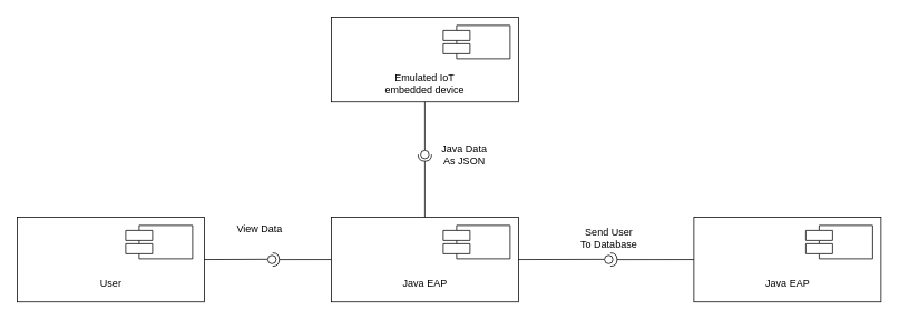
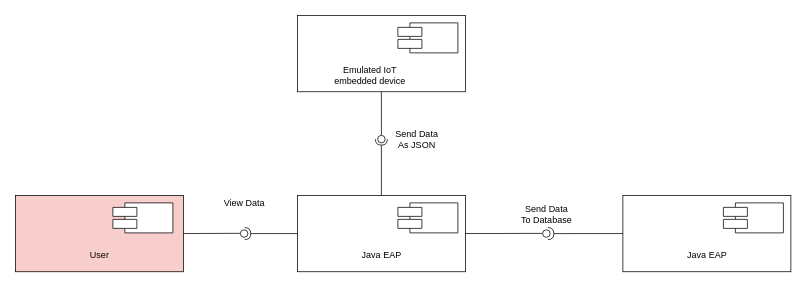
  <mxCell id="0" />
  <mxCell id="1" parent="0" />
- <mxCell id="2" value="&lt;br&gt;&lt;br&gt;&lt;br&gt;&lt;br&gt;User" style="html=1;" parent="1" vertex="1"><mxGeometry x="20" y="260" width="224" height="101.82" as="geometry" /></mxCell>
+ <mxCell id="2" value="&lt;br&gt;&lt;br&gt;&lt;br&gt;&lt;br&gt;User" style="html=1;fillColor=#f8cecc;" parent="1" vertex="1"><mxGeometry x="20" y="260" width="224" height="101.82" as="geometry" /></mxCell>
  <mxCell id="3" value="" style="rounded=0;orthogonalLoop=1;jettySize=auto;html=1;endArrow=none;endFill=0;exitX=1;exitY=0.5;exitDx=0;exitDy=0;" parent="1" source="2" target="5" edge="1"><mxGeometry relative="1" as="geometry"><mxPoint x="250" y="295" as="sourcePoint" /></mxGeometry></mxCell>
  <mxCell id="4" value="" style="rounded=0;orthogonalLoop=1;jettySize=auto;html=1;endArrow=halfCircle;endFill=0;endSize=6;strokeWidth=1;exitX=0;exitY=0.5;exitDx=0;exitDy=0;entryX=0.98;entryY=0.606;entryDx=0;entryDy=0;entryPerimeter=0;" parent="1" source="8" edge="1"><mxGeometry relative="1" as="geometry"><mxPoint x="392" y="309.91" as="sourcePoint" /><mxPoint x="325.8" y="310.97" as="targetPoint" /></mxGeometry></mxCell>
  <mxCell id="5" value="" style="ellipse;whiteSpace=wrap;html=1;fontFamily=Helvetica;fontSize=12;fontColor=#000000;align=center;strokeColor=#000000;fillColor=#ffffff;points=[];aspect=fixed;resizable=0;" parent="1" vertex="1"><mxGeometry x="320" y="305.91" width="10" height="10" as="geometry" /></mxCell>
- <mxCell id="6" value="View Data" style="text;html=1;align=center;verticalAlign=middle;resizable=0;points=[];autosize=1;" parent="1" vertex="1"><mxGeometry x="275" y="265" width="70" height="20" as="geometry" /></mxCell>
+ <mxCell id="6" value="View Data" style="text;html=1;align=center;verticalAlign=middle;resizable=0;points=[];autosize=1;" parent="1" vertex="1"><mxGeometry x="290" y="260" width="70" height="20" as="geometry" /></mxCell>
  <mxCell id="7" value="" style="shape=component;align=left;spacingLeft=36;" parent="1" vertex="1"><mxGeometry x="150" y="270" width="80" height="40" as="geometry" /></mxCell>
  <mxCell id="8" value="&lt;br&gt;&lt;br&gt;&lt;br&gt;&lt;br&gt;Java EAP&lt;br&gt;" style="html=1;" parent="1" vertex="1"><mxGeometry x="396" y="260" width="224" height="101.82" as="geometry" /></mxCell>
  <mxCell id="9" value="" style="shape=component;align=left;spacingLeft=36;" parent="1" vertex="1"><mxGeometry x="530" y="270" width="80" height="40" as="geometry" /></mxCell>
  <mxCell id="10" value="" style="html=1;" parent="1" vertex="1"><mxGeometry x="396" y="20" width="224" height="101.82" as="geometry" /></mxCell>
  <mxCell id="11" value="" style="shape=component;align=left;spacingLeft=36;" parent="1" vertex="1"><mxGeometry x="530" y="30" width="80" height="40" as="geometry" /></mxCell>
  <mxCell id="12" value="" style="rounded=0;orthogonalLoop=1;jettySize=auto;html=1;endArrow=none;endFill=0;exitX=0.5;exitY=1;exitDx=0;exitDy=0;" parent="1" source="10" target="14" edge="1"><mxGeometry relative="1" as="geometry"><mxPoint x="20" y="385" as="sourcePoint" /></mxGeometry></mxCell>
  <mxCell id="13" value="" style="rounded=0;orthogonalLoop=1;jettySize=auto;html=1;endArrow=halfCircle;endFill=0;endSize=6;strokeWidth=1;" parent="1" edge="1"><mxGeometry relative="1" as="geometry"><mxPoint x="508" y="260" as="sourcePoint" /><mxPoint x="508" y="185" as="targetPoint" /></mxGeometry></mxCell>
  <mxCell id="14" value="" style="ellipse;whiteSpace=wrap;html=1;fontFamily=Helvetica;fontSize=12;fontColor=#000000;align=center;strokeColor=#000000;fillColor=#ffffff;points=[];aspect=fixed;resizable=0;" parent="1" vertex="1"><mxGeometry x="503" y="180" width="10" height="10" as="geometry" /></mxCell>
- <mxCell id="15" value="Java Data&lt;br&gt;As JSON" style="text;html=1;align=center;verticalAlign=middle;resizable=0;points=[];autosize=1;" parent="1" vertex="1"><mxGeometry x="520" y="170" width="70" height="30" as="geometry" /></mxCell>
+ <mxCell id="15" value="Send Data&lt;br&gt;As JSON" style="text;html=1;align=center;verticalAlign=middle;resizable=0;points=[];autosize=1;" parent="1" vertex="1"><mxGeometry x="520" y="170" width="70" height="30" as="geometry" /></mxCell>
  <mxCell id="16" value="&lt;br&gt;&lt;br&gt;&lt;br&gt;&lt;br&gt;Java EAP&lt;br&gt;" style="html=1;" parent="1" vertex="1"><mxGeometry x="830" y="260" width="224" height="101.82" as="geometry" /></mxCell>
  <mxCell id="17" value="" style="shape=component;align=left;spacingLeft=36;" parent="1" vertex="1"><mxGeometry x="964" y="270" width="80" height="40" as="geometry" /></mxCell>
  <mxCell id="18" value="" style="rounded=0;orthogonalLoop=1;jettySize=auto;html=1;endArrow=none;endFill=0;exitX=1;exitY=0.5;exitDx=0;exitDy=0;" parent="1" source="8" target="20" edge="1"><mxGeometry relative="1" as="geometry"><mxPoint x="200" y="385" as="sourcePoint" /></mxGeometry></mxCell>
  <mxCell id="19" value="" style="rounded=0;orthogonalLoop=1;jettySize=auto;html=1;endArrow=halfCircle;endFill=0;endSize=6;strokeWidth=1;exitX=0;exitY=0.5;exitDx=0;exitDy=0;" parent="1" source="16" edge="1"><mxGeometry relative="1" as="geometry"><mxPoint x="240" y="385" as="sourcePoint" /><mxPoint x="730" y="311" as="targetPoint" /></mxGeometry></mxCell>
  <mxCell id="20" value="" style="ellipse;whiteSpace=wrap;html=1;fontFamily=Helvetica;fontSize=12;fontColor=#000000;align=center;strokeColor=#000000;fillColor=#ffffff;points=[];aspect=fixed;resizable=0;" parent="1" vertex="1"><mxGeometry x="723" y="305.91" width="10" height="10" as="geometry" /></mxCell>
- <mxCell id="21" value="Send User&lt;br&gt;To Database" style="text;html=1;align=center;verticalAlign=middle;resizable=0;points=[];autosize=1;" parent="1" vertex="1"><mxGeometry x="688" y="270" width="80" height="30" as="geometry" /></mxCell>
- <mxCell id="22" value="Emulated IoT embedded device" style="text;html=1;strokeColor=none;fillColor=none;align=center;verticalAlign=middle;whiteSpace=wrap;rounded=0;" vertex="1" parent="1"><mxGeometry x="447" y="90" width="122" height="20" as="geometry" /></mxCell>
+ <mxCell id="21" value="Send Data&lt;br&gt;To Database" style="text;html=1;align=center;verticalAlign=middle;resizable=0;points=[];autosize=1;" parent="1" vertex="1"><mxGeometry x="688" y="270" width="80" height="30" as="geometry" /></mxCell>
+ <mxCell id="22" value="Emulated IoT embedded device" style="text;html=1;strokeColor=none;fillColor=none;align=center;verticalAlign=middle;whiteSpace=wrap;rounded=0;" vertex="1" parent="1"><mxGeometry x="432" y="90" width="122" height="20" as="geometry" /></mxCell>
